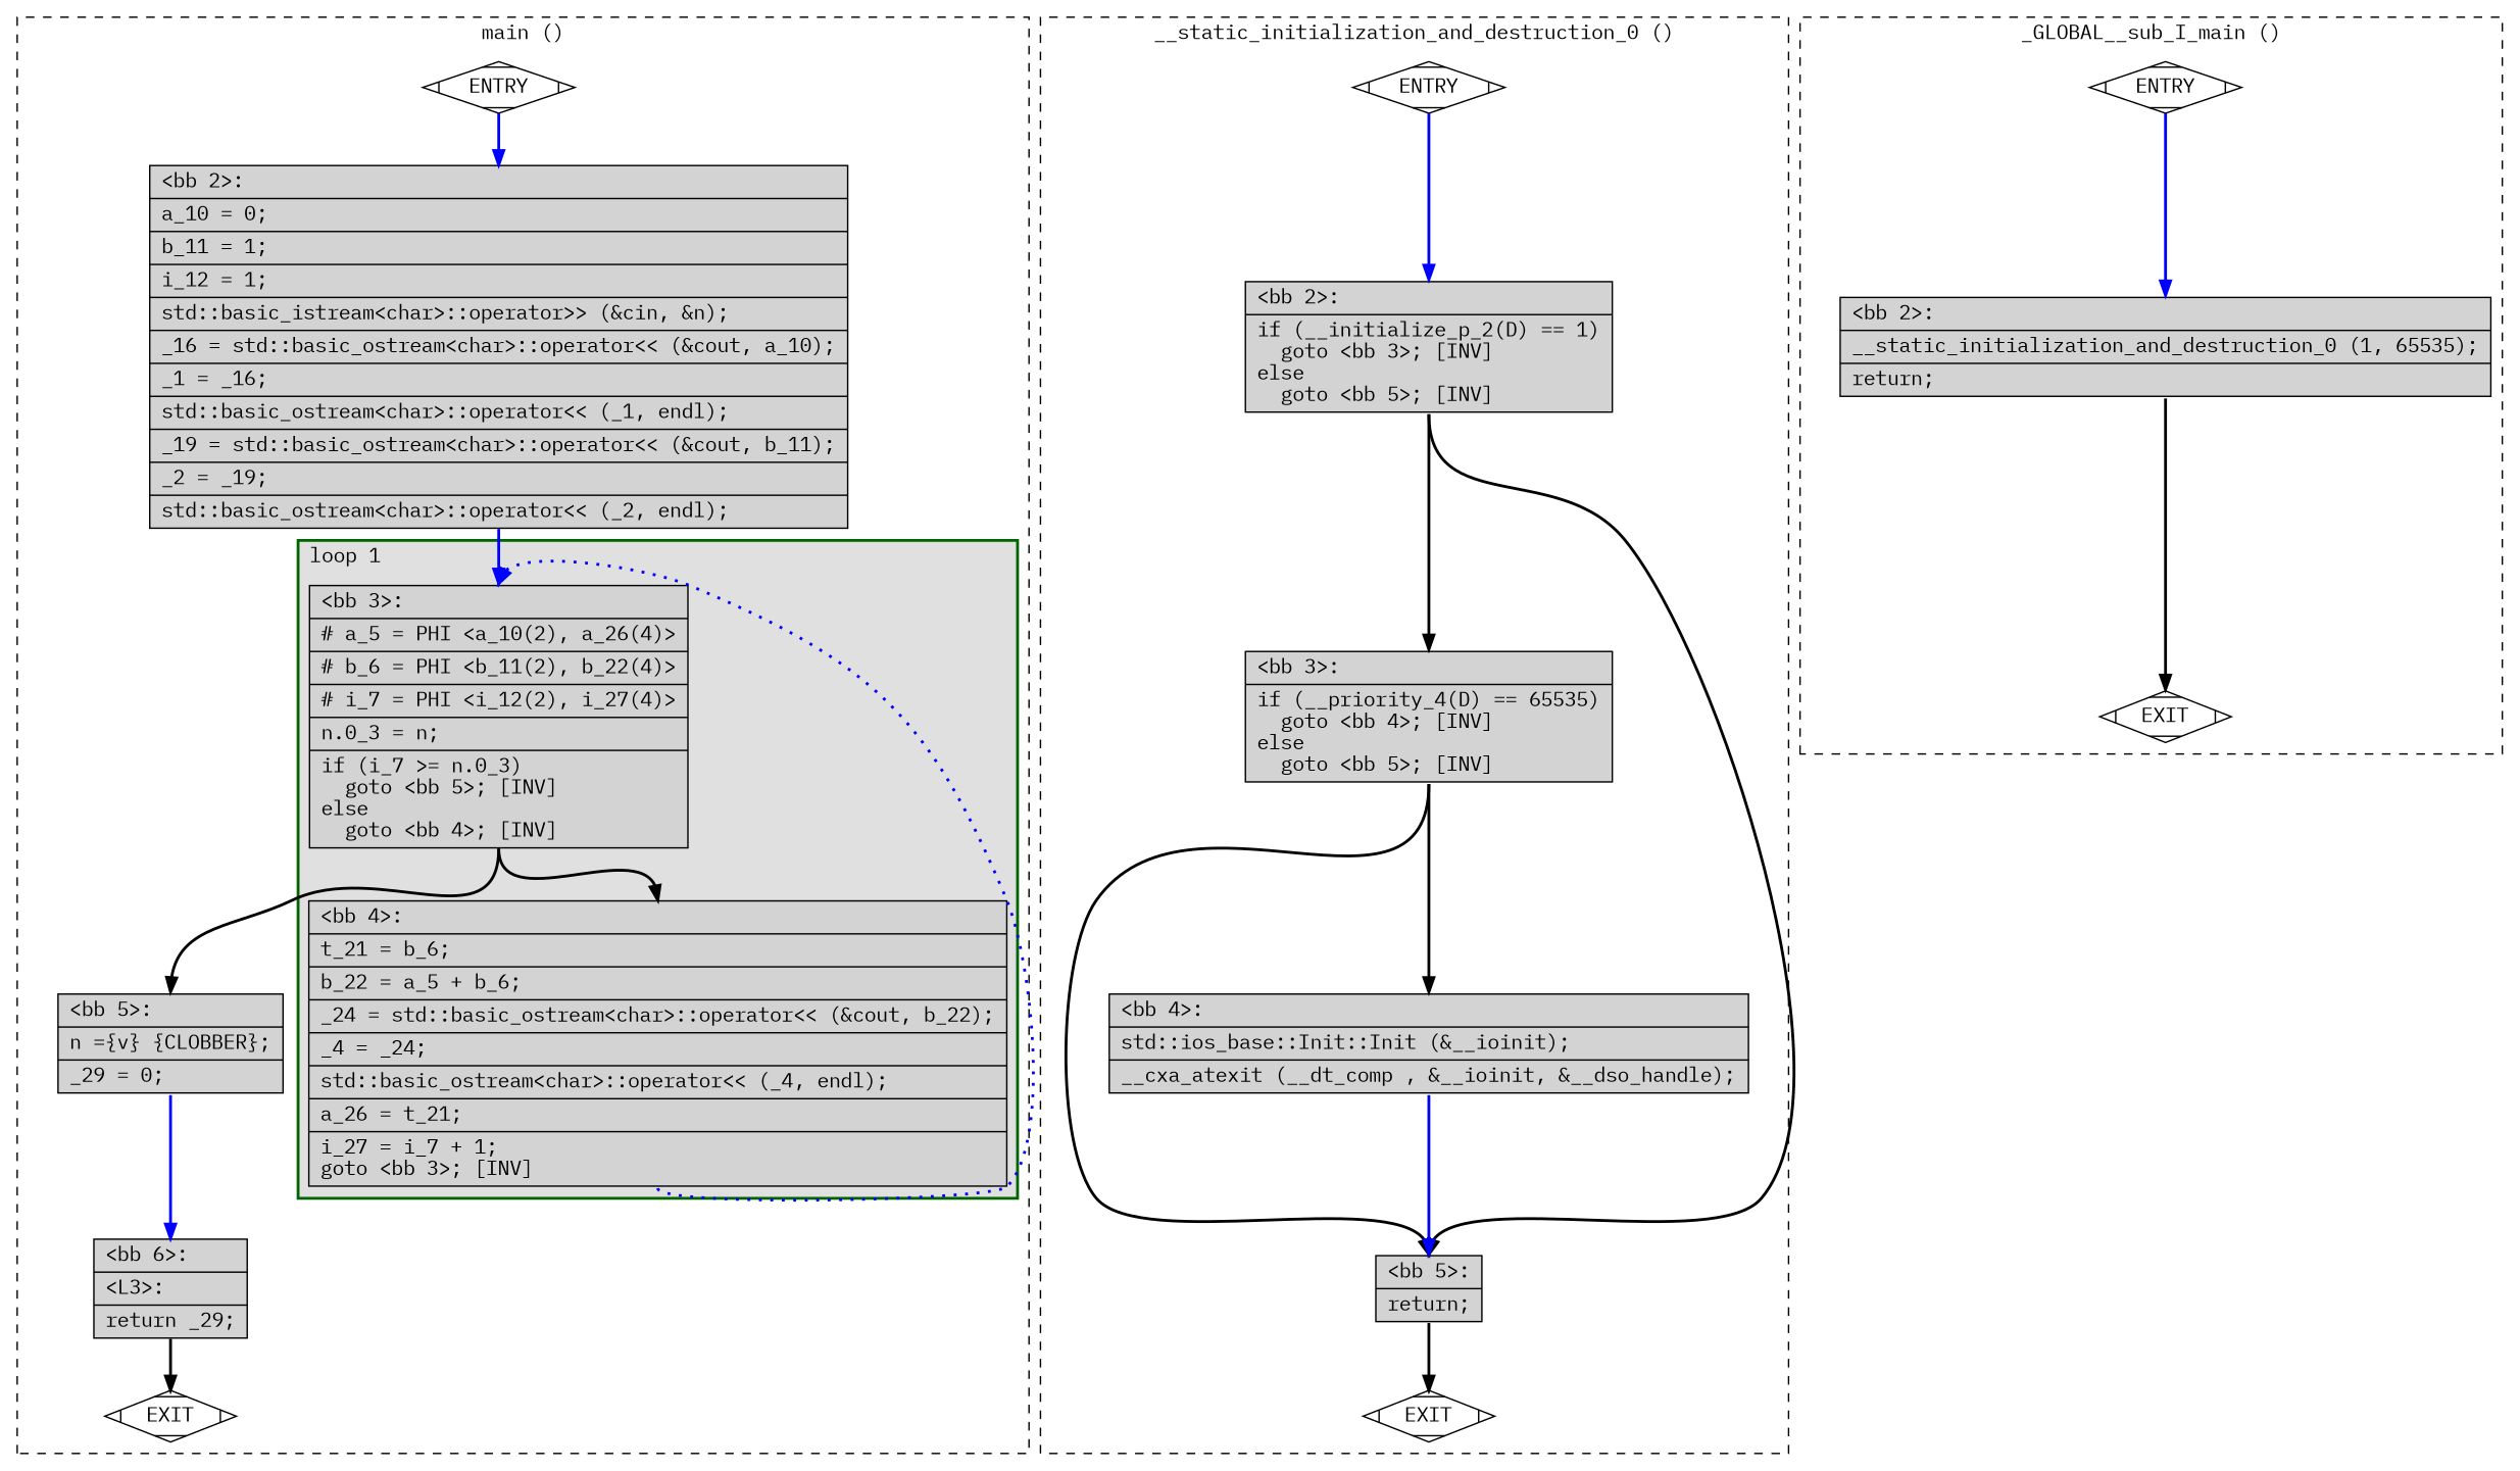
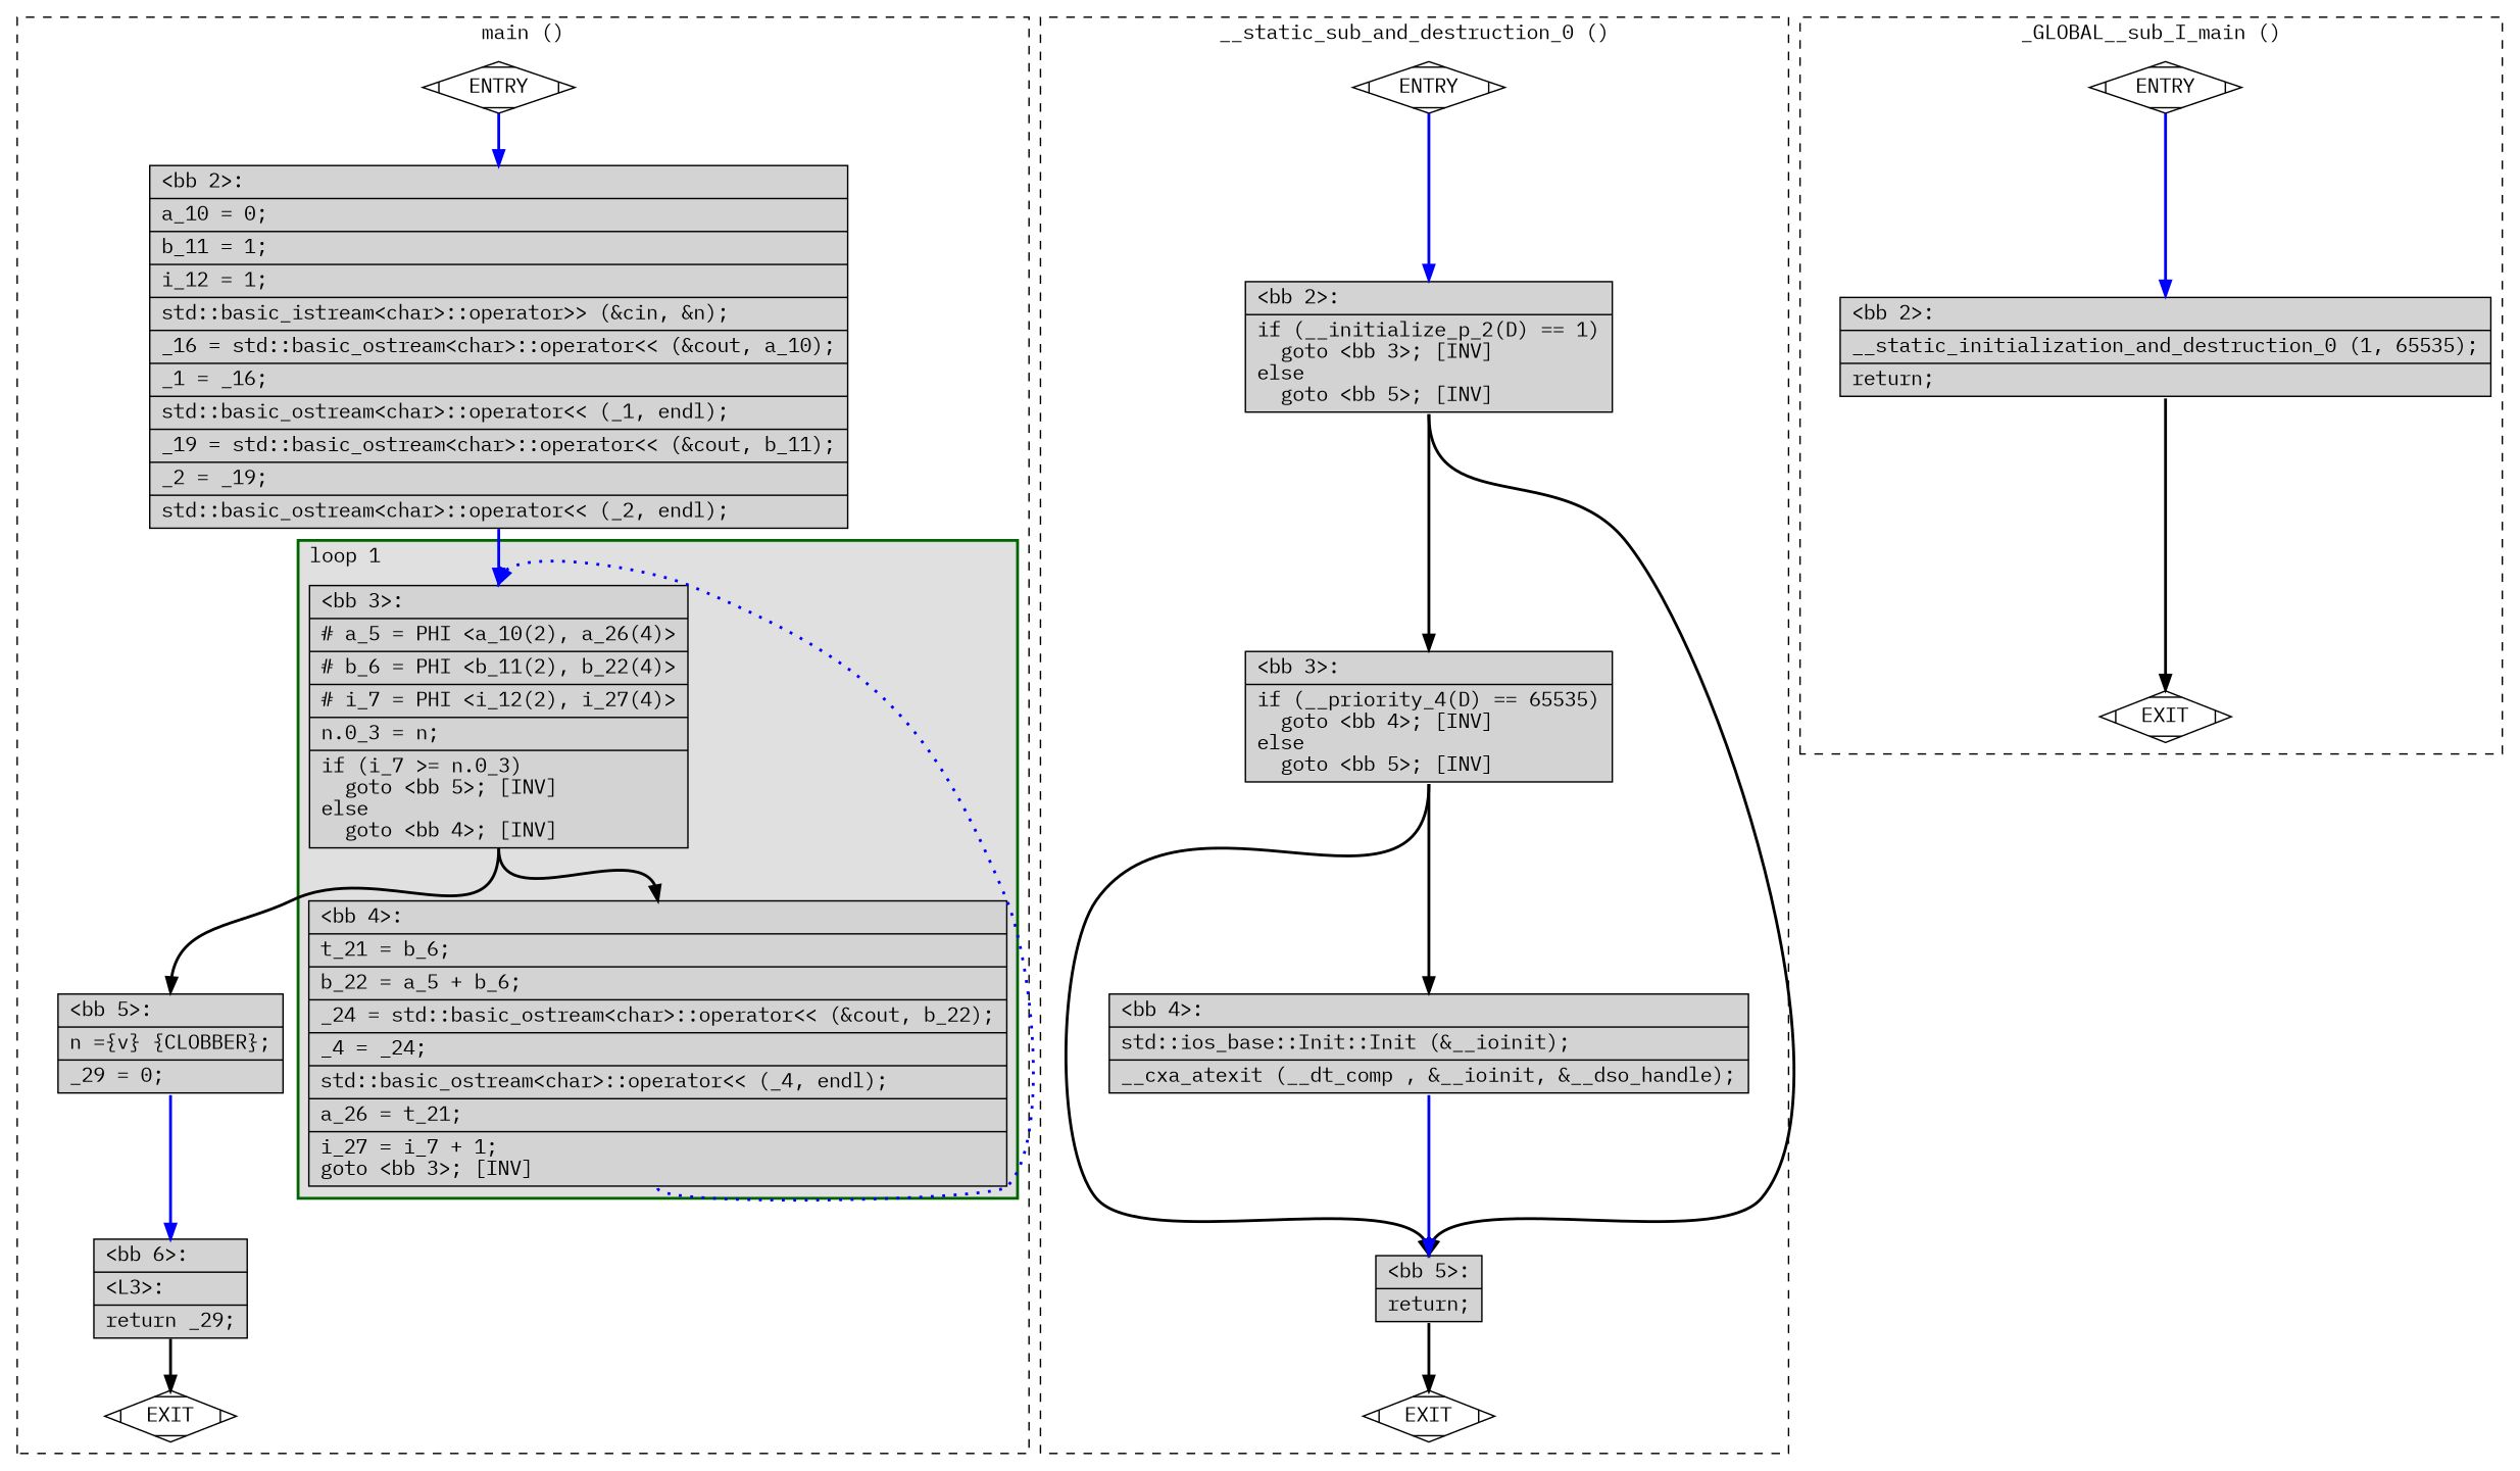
  digraph {
    fontname="IBM Plex Mono"
    node [fillcolor=lightgrey shape=record style=filled fontname="IBM Plex Mono"]
    edge [color=black constraint=true headport=n style="solid,bold" tailport=s weight=10 fontname="IBM Plex Mono"]
    n1 [label="{\<bb\ 3\>:\l|#\ a_5\ =\ PHI\ \<a_10(2),\ a_26(4)\>\l|#\ b_6\ =\ PHI\ \<b_11(2),\ b_22(4)\>\l|#\ i_7\ =\ PHI\ \<i_12(2),\ i_27(4)\>\l|n.0_3\ =\ n;\l|if\ (i_7\ \>=\ n.0_3)\l\ \ goto\ \<bb\ 5\>;\ [INV]\lelse\l\ \ goto\ \<bb\ 4\>;\ [INV]\l}"]
    n2 [label="{\<bb\ 4\>:\l|t_21\ =\ b_6;\l|b_22\ =\ a_5\ +\ b_6;\l|_24\ =\ std::basic_ostream\<char\>::operator\<\<\ (&cout,\ b_22);\l|_4\ =\ _24;\l|std::basic_ostream\<char\>::operator\<\<\ (_4,\ endl);\l|a_26\ =\ t_21;\l|i_27\ =\ i_7\ +\ 1;\lgoto\ \<bb\ 3\>;\ [INV]\l}"]
    n3 [label="{\<bb\ 5\>:\l|n\ =\{v\}\ \{CLOBBER\};\l|_29\ =\ 0;\l}"]
    n4 [fillcolor=white label=ENTRY shape=Mdiamond]
    n5 [fillcolor=white label=EXIT shape=Mdiamond]
    n6 [label="{\<bb\ 2\>:\l|a_10\ =\ 0;\l|b_11\ =\ 1;\l|i_12\ =\ 1;\l|std::basic_istream\<char\>::operator\>\>\ (&cin,\ &n);\l|_16\ =\ std::basic_ostream\<char\>::operator\<\<\ (&cout,\ a_10);\l|_1\ =\ _16;\l|std::basic_ostream\<char\>::operator\<\<\ (_1,\ endl);\l|_19\ =\ std::basic_ostream\<char\>::operator\<\<\ (&cout,\ b_11);\l|_2\ =\ _19;\l|std::basic_ostream\<char\>::operator\<\<\ (_2,\ endl);\l}"]
    n7 [label="{\<bb\ 6\>:\l|\<L3\>:\l|return\ _29;\l}"]
    n8 [fillcolor=white label=ENTRY shape=Mdiamond]
    n9 [fillcolor=white label=EXIT shape=Mdiamond]
    n10 [label="{\<bb\ 2\>:\l|if\ (__initialize_p_2(D)\ ==\ 1)\l\ \ goto\ \<bb\ 3\>;\ [INV]\lelse\l\ \ goto\ \<bb\ 5\>;\ [INV]\l}"]
    n11 [label="{\<bb\ 3\>:\l|if\ (__priority_4(D)\ ==\ 65535)\l\ \ goto\ \<bb\ 4\>;\ [INV]\lelse\l\ \ goto\ \<bb\ 5\>;\ [INV]\l}"]
    n12 [label="{\<bb\ 5\>:\l|return;\l}"]
    n13 [label="{\<bb\ 4\>:\l|std::ios_base::Init::Init\ (&__ioinit);\l|__cxa_atexit\ (__dt_comp\ ,\ &__ioinit,\ &__dso_handle);\l}"]
    n14 [fillcolor=white label=ENTRY shape=Mdiamond]
    n15 [fillcolor=white label=EXIT shape=Mdiamond]
    n16 [label="{\<bb\ 2\>:\l|__static_initialization_and_destruction_0\ (1,\ 65535);\l|return;\l}"]
    subgraph cluster_1 {
      color=black
      label="main ()"
      style=dashed
      n3
      n4
      n5
      n6
      n7
      subgraph cluster_2 {
        color=darkgreen
        fillcolor=grey88
        label="loop 1"
        labeljust=l
        penwidth=2
        style=filled
        n1
        n2
      }
    }
    subgraph cluster_3 {
      color=black
-     label="__static_initialization_and_destruction_0 ()"
+     label="__static_sub_and_destruction_0 ()"
      style=dashed
      n8
      n9
      n10
      n11
      n12
      n13
    }
    subgraph cluster_4 {
      color=black
      label="_GLOBAL__sub_I_main ()"
      style=dashed
      n14
      n15
      n16
    }
    n1 -> n2
    n1 -> n3
    n2 -> n1 [color=blue constraint=false style="dotted,bold"]
    n3 -> n7 [color=blue weight=100]
    n4 -> n5 [style=invis color="" weight=""]
    n4 -> n6 [color=blue weight=100]
    n6 -> n1 [color=blue weight=100]
    n7 -> n5
    n8 -> n9 [style=invis color="" weight=""]
    n8 -> n10 [color=blue weight=100]
    n10 -> n11
    n10 -> n12
    n11 -> n12
    n11 -> n13
    n12 -> n9
    n13 -> n12 [color=blue weight=100]
    n14 -> n15 [style=invis color="" weight=""]
    n14 -> n16 [color=blue weight=100]
    n16 -> n15
  }
